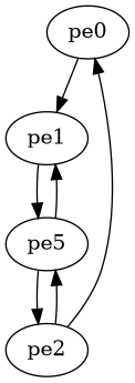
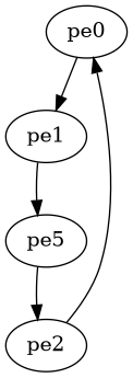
  digraph {
    pe0
    pe1
    n3 [label=pe5]
    pe2
    pe0 -> pe1
    pe1 -> n3
-   n3 -> pe1
    n3 -> pe2
    pe2 -> pe0
-   pe2 -> n3
  }
